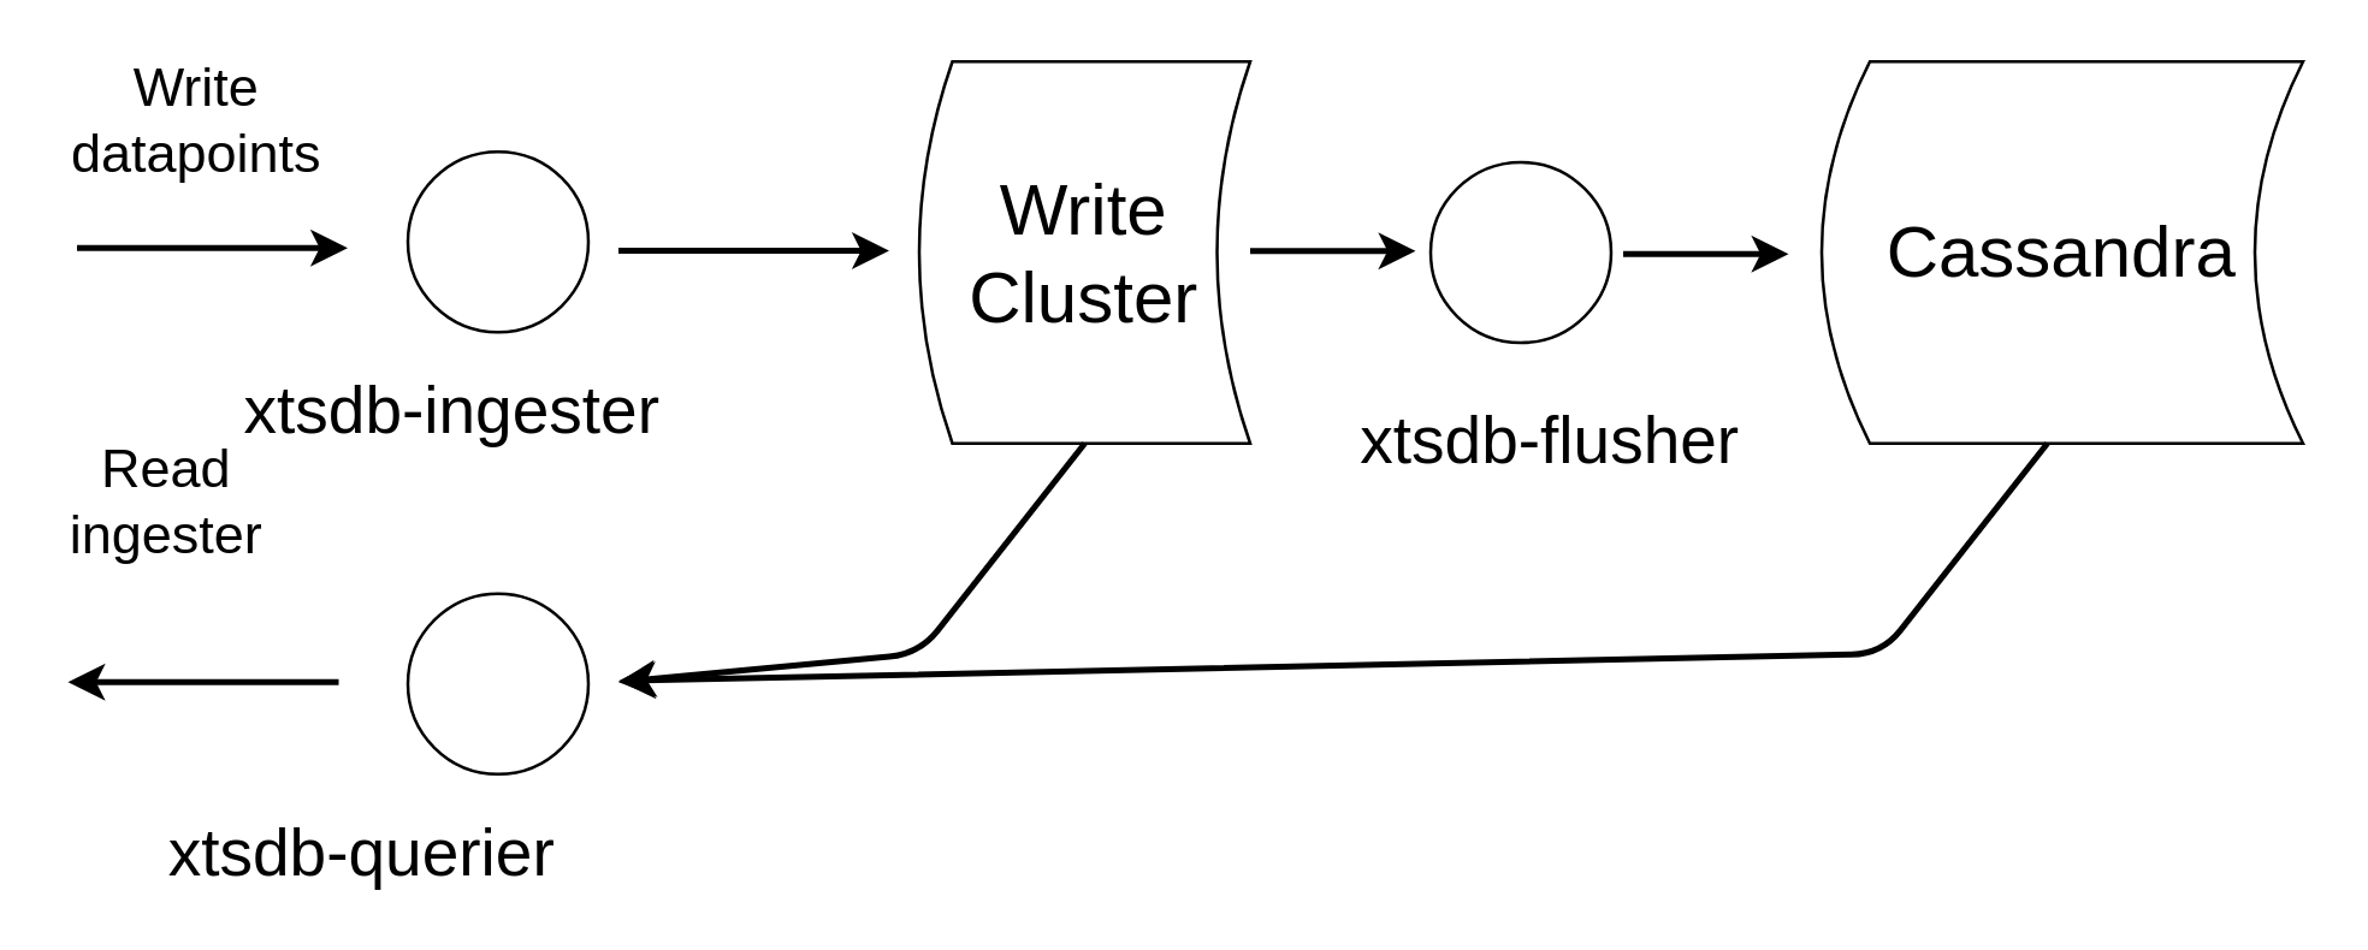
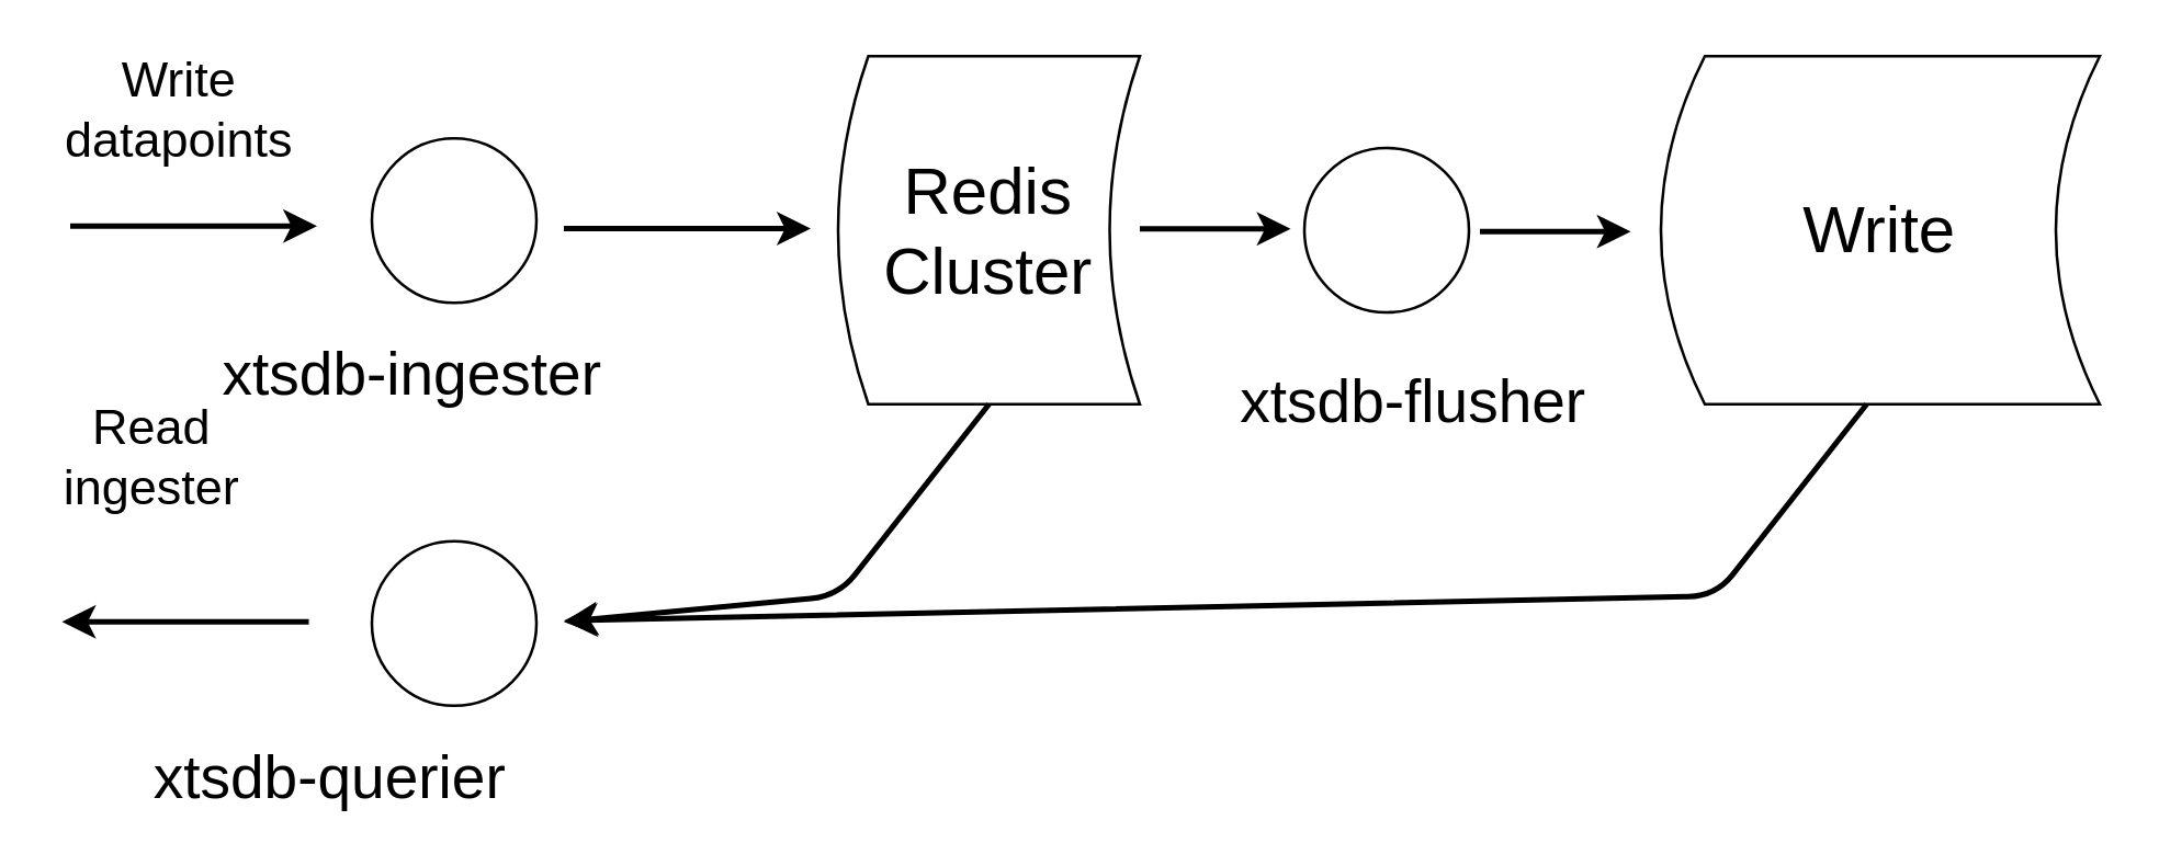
  <mxCell id="0" />
  <mxCell id="1" parent="0" />
  <mxCell id="2" value="" style="ellipse;whiteSpace=wrap;html=1;aspect=fixed;" parent="1" vertex="1"><mxGeometry x="135" y="50" width="60" height="60" as="geometry" /></mxCell>
  <mxCell id="3" value="&lt;font style=&quot;font-size: 22px&quot;&gt;xtsdb-ingester&lt;/font&gt;" style="text;html=1;strokeColor=none;fillColor=none;align=center;verticalAlign=middle;whiteSpace=wrap;rounded=0;" parent="1" vertex="1"><mxGeometry x="50" y="127" width="200" height="20" as="geometry" /></mxCell>
- <mxCell id="4" value="&lt;font style=&quot;font-size: 24px&quot;&gt;Write&lt;br&gt;Cluster&lt;/font&gt;" style="shape=dataStorage;whiteSpace=wrap;html=1;" parent="1" vertex="1"><mxGeometry x="305" y="20" width="110" height="127" as="geometry" /></mxCell>
+ <mxCell id="4" value="&lt;font style=&quot;font-size: 24px&quot;&gt;Redis&lt;br&gt;Cluster&lt;/font&gt;" style="shape=dataStorage;whiteSpace=wrap;html=1;" parent="1" vertex="1"><mxGeometry x="305" y="20" width="110" height="127" as="geometry" /></mxCell>
  <mxCell id="5" value="" style="endArrow=classic;html=1;strokeWidth=2;" parent="1" edge="1"><mxGeometry width="50" height="50" relative="1" as="geometry"><mxPoint x="25" y="82" as="sourcePoint" /><mxPoint x="115" y="82" as="targetPoint" /></mxGeometry></mxCell>
  <mxCell id="6" value="&lt;font style=&quot;font-size: 18px&quot;&gt;Write datapoints&lt;br&gt;&lt;/font&gt;" style="text;html=1;strokeColor=none;fillColor=none;align=center;verticalAlign=middle;whiteSpace=wrap;rounded=0;" parent="1" vertex="1"><mxGeometry x="45" y="30" width="40" height="20" as="geometry" /></mxCell>
- <mxCell id="7" value="&lt;span style=&quot;font-size: 24px&quot;&gt;Cassandra&lt;/span&gt;" style="shape=dataStorage;whiteSpace=wrap;html=1;" parent="1" vertex="1"><mxGeometry x="605" y="20" width="160" height="127" as="geometry" /></mxCell>
+ <mxCell id="7" value="&lt;span style=&quot;font-size: 24px&quot;&gt;Write&lt;/span&gt;" style="shape=dataStorage;whiteSpace=wrap;html=1;" parent="1" vertex="1"><mxGeometry x="605" y="20" width="160" height="127" as="geometry" /></mxCell>
  <mxCell id="8" value="" style="ellipse;whiteSpace=wrap;html=1;aspect=fixed;" parent="1" vertex="1"><mxGeometry x="135" y="197" width="60" height="60" as="geometry" /></mxCell>
  <mxCell id="9" value="&lt;font style=&quot;font-size: 22px&quot;&gt;xtsdb-querier&lt;br&gt;&lt;/font&gt;" style="text;html=1;strokeColor=none;fillColor=none;align=center;verticalAlign=middle;whiteSpace=wrap;rounded=0;" parent="1" vertex="1"><mxGeometry x="20" y="274" width="200" height="20" as="geometry" /></mxCell>
  <mxCell id="10" value="" style="endArrow=none;html=1;strokeWidth=2;startArrow=classic;startFill=1;endFill=0;" parent="1" edge="1"><mxGeometry width="50" height="50" relative="1" as="geometry"><mxPoint x="22" y="226.41" as="sourcePoint" /><mxPoint x="112" y="226.41" as="targetPoint" /></mxGeometry></mxCell>
  <mxCell id="11" value="&lt;font style=&quot;font-size: 18px&quot;&gt;Read&lt;br&gt;ingester&lt;br&gt;&lt;/font&gt;" style="text;html=1;strokeColor=none;fillColor=none;align=center;verticalAlign=middle;whiteSpace=wrap;rounded=0;" parent="1" vertex="1"><mxGeometry x="35" y="157" width="40" height="20" as="geometry" /></mxCell>
  <mxCell id="12" value="" style="endArrow=classic;html=1;strokeWidth=2;" parent="1" edge="1"><mxGeometry width="50" height="50" relative="1" as="geometry"><mxPoint x="205" y="82.91" as="sourcePoint" /><mxPoint x="295" y="82.91" as="targetPoint" /></mxGeometry></mxCell>
  <mxCell id="13" value="" style="ellipse;whiteSpace=wrap;html=1;aspect=fixed;" parent="1" vertex="1"><mxGeometry x="475" y="53.5" width="60" height="60" as="geometry" /></mxCell>
  <mxCell id="14" value="&lt;font style=&quot;font-size: 22px&quot;&gt;xtsdb-flusher&lt;br&gt;&lt;/font&gt;" style="text;html=1;strokeColor=none;fillColor=none;align=center;verticalAlign=middle;whiteSpace=wrap;rounded=0;" parent="1" vertex="1"><mxGeometry x="415" y="137" width="200" height="20" as="geometry" /></mxCell>
  <mxCell id="15" value="" style="endArrow=classic;html=1;strokeWidth=2;" parent="1" edge="1"><mxGeometry width="50" height="50" relative="1" as="geometry"><mxPoint x="415" y="83" as="sourcePoint" /><mxPoint x="470" y="83" as="targetPoint" /><Array as="points"><mxPoint x="460" y="83" /></Array></mxGeometry></mxCell>
  <mxCell id="16" value="" style="endArrow=classic;html=1;strokeWidth=2;" parent="1" edge="1"><mxGeometry width="50" height="50" relative="1" as="geometry"><mxPoint x="539" y="84" as="sourcePoint" /><mxPoint x="594" y="84" as="targetPoint" /><Array as="points"><mxPoint x="584" y="84" /></Array></mxGeometry></mxCell>
  <mxCell id="17" value="" style="endArrow=none;html=1;strokeWidth=2;startArrow=classic;startFill=1;endFill=0;entryX=0.5;entryY=1;entryDx=0;entryDy=0;" parent="1" target="4" edge="1"><mxGeometry width="50" height="50" relative="1" as="geometry"><mxPoint x="205" y="226.41" as="sourcePoint" /><mxPoint x="295" y="226.41" as="targetPoint" /><Array as="points"><mxPoint x="305" y="217" /></Array></mxGeometry></mxCell>
  <mxCell id="18" value="" style="endArrow=none;html=1;strokeWidth=2;startArrow=classic;startFill=1;endFill=0;entryX=0.5;entryY=1;entryDx=0;entryDy=0;" parent="1" edge="1"><mxGeometry width="50" height="50" relative="1" as="geometry"><mxPoint x="205" y="226" as="sourcePoint" /><mxPoint x="680" y="147" as="targetPoint" /><Array as="points"><mxPoint x="625" y="217" /></Array></mxGeometry></mxCell>
